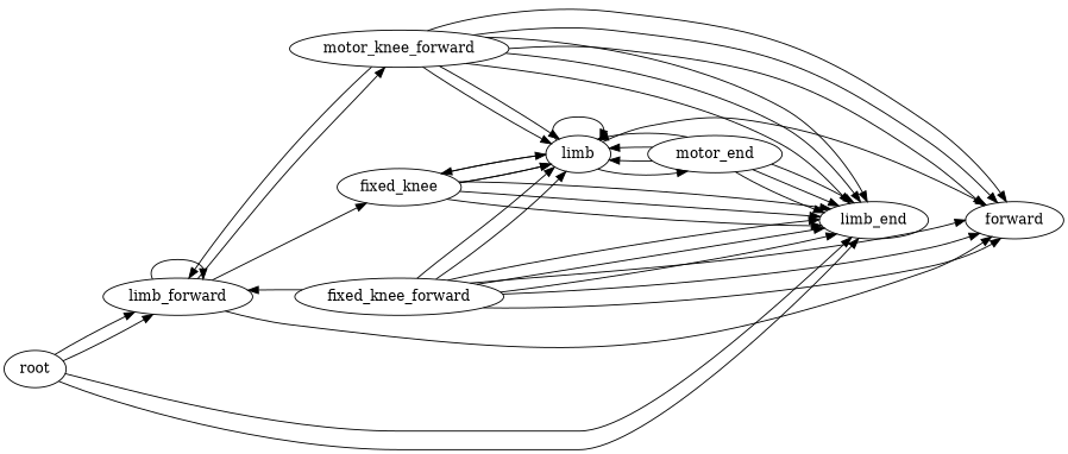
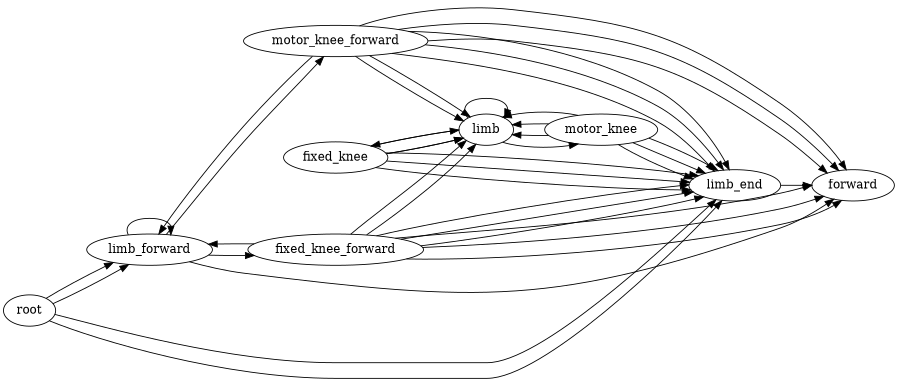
  digraph {
    rankdir=LR
    node [socket=4]
    edge [socket=1]
    limb_forward [socket=2]
    root
    limb_end [socket=1]
    limb [socket=2]
    fixed_knee
-   motor_knee [label=motor_end]
+   motor_knee
    n7 [label=forward socket=1]
    fixed_knee_forward
    motor_knee_forward
    limb_forward -> limb_forward
    limb_forward -> n7
-   limb_forward -> fixed_knee
+   limb_forward -> fixed_knee_forward
    limb_forward -> motor_knee_forward
    root -> limb_forward [socket=0]
    root -> limb_forward
    root -> limb_end [socket=0]
    root -> limb_end
    limb -> limb
    limb -> fixed_knee
    limb -> motor_knee
-   limb -> n7
+   limb_end -> n7
    fixed_knee -> limb_end
    fixed_knee -> limb_end [socket=2 socket_mirror=3]
    fixed_knee -> limb_end [socket=3 socket_mirror=2]
    fixed_knee -> limb
    fixed_knee -> limb [socket=2 socket_mirror=3]
    fixed_knee -> limb [socket=3 socket_mirror=2]
    motor_knee -> limb_end
    motor_knee -> limb_end [socket=2 socket_mirror=3]
    motor_knee -> limb_end [socket=3 socket_mirror=2]
    motor_knee -> limb
    motor_knee -> limb [socket=2 socket_mirror=3]
    motor_knee -> limb [socket=3 socket_mirror=2]
    fixed_knee_forward -> limb_forward
    fixed_knee_forward -> limb_end
    fixed_knee_forward -> limb_end [mirror=1 socket=2 socket_mirror=3]
    fixed_knee_forward -> limb_end [mirror=1 socket=3 socket_mirror=2]
    fixed_knee_forward -> limb [mirror=1 socket=2 socket_mirror=3]
    fixed_knee_forward -> limb [mirror=1 socket=3 socket_mirror=2]
    fixed_knee_forward -> n7
    fixed_knee_forward -> n7 [mirror=1 socket=2 socket_mirror=3]
    fixed_knee_forward -> n7 [mirror=1 socket=3 socket_mirror=2]
    motor_knee_forward -> limb_forward
    motor_knee_forward -> limb_end
    motor_knee_forward -> limb_end [mirror=1 socket=2 socket_mirror=3]
    motor_knee_forward -> limb_end [mirror=1 socket=3 socket_mirror=2]
    motor_knee_forward -> limb [mirror=1 socket=2 socket_mirror=3]
    motor_knee_forward -> limb [mirror=1 socket=3 socket_mirror=2]
    motor_knee_forward -> n7
    motor_knee_forward -> n7 [mirror=1 socket=2 socket_mirror=3]
    motor_knee_forward -> n7 [mirror=1 socket=3 socket_mirror=2]
  }
